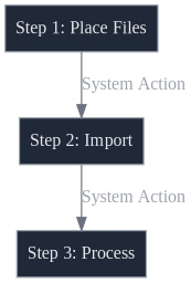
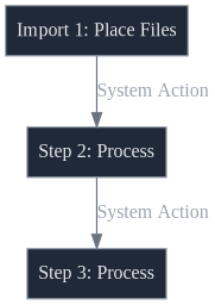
  digraph {
    fontname="Liberation Serif"
    rankdir=TB
    node [color="#9ca3af" fillcolor="#1f2937" fontcolor="#e5e7eb" fontname="Liberation Serif" shape=box style=filled]
    edge [color="#6b7280" fontcolor="#9ca3af" fontname="Liberation Serif"]
-   n1 [label="Step 1: Place Files"]
-   n2 [label="Step 2: Import"]
+   n1 [label="Import 1: Place Files"]
+   n2 [label="Step 2: Process"]
    n3 [label="Step 3: Process"]
    n1 -> n2 [label="System Action"]
    n2 -> n3 [label="System Action"]
  }
